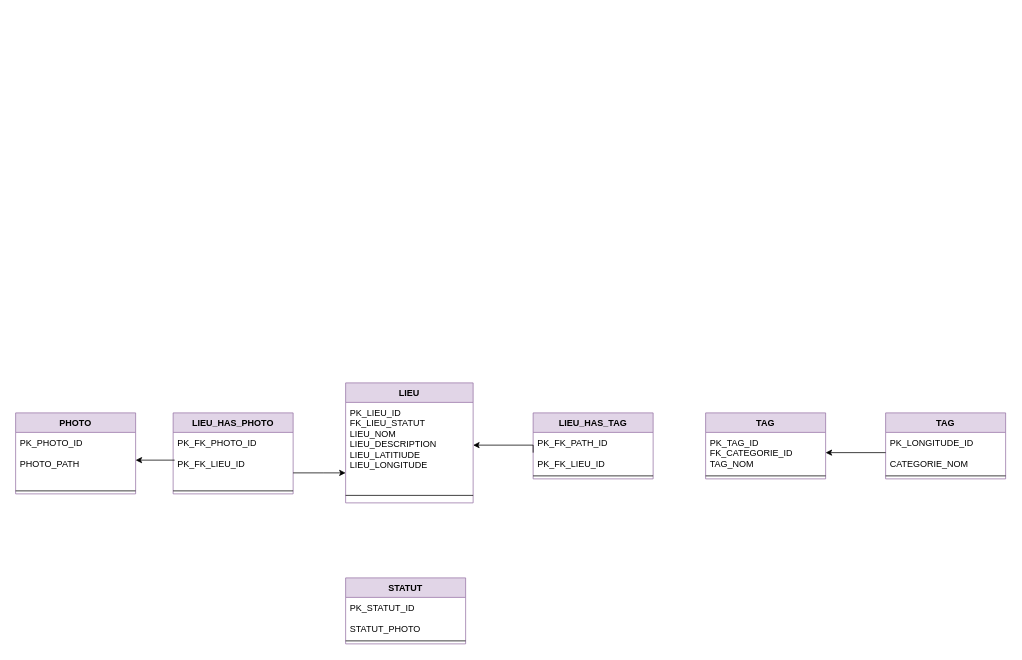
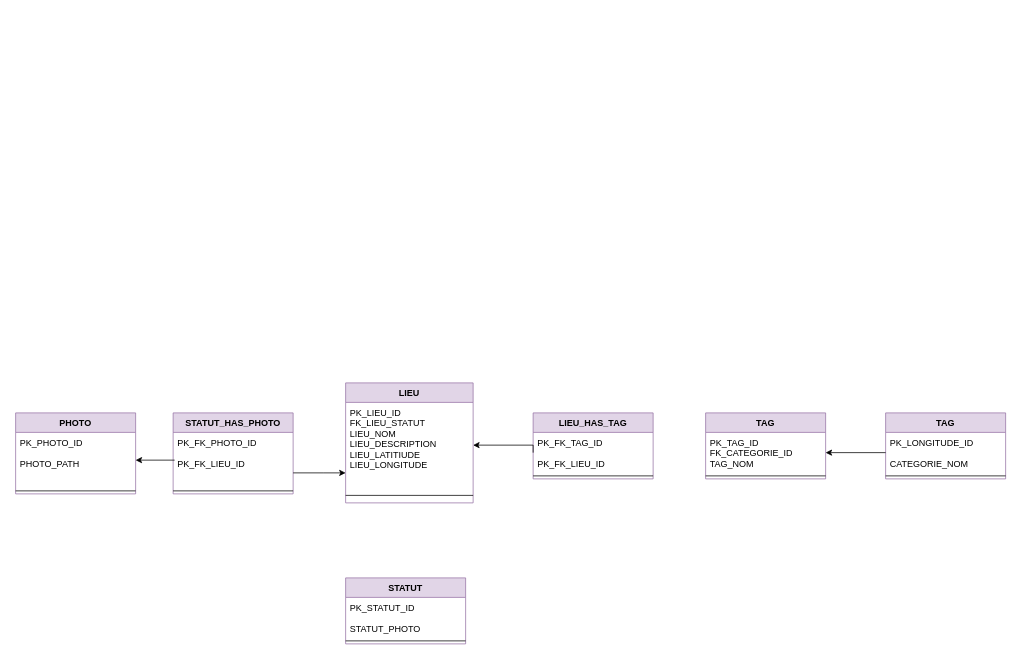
  <mxCell id="0" />
  <mxCell id="1" parent="0" />
  <mxCell id="2" style="edgeStyle=orthogonalEdgeStyle;rounded=0;orthogonalLoop=1;jettySize=auto;html=1;exitX=0.5;exitY=1;exitDx=0;exitDy=0;fontColor=#000000;" parent="1" edge="1"><mxGeometry relative="1" as="geometry"><mxPoint x="30" y="20" as="sourcePoint" /><mxPoint x="30" y="20" as="targetPoint" /></mxGeometry></mxCell>
  <mxCell id="3" value="LIEU" style="swimlane;fontStyle=1;align=center;verticalAlign=top;childLayout=stackLayout;horizontal=1;startSize=26;horizontalStack=0;resizeParent=1;resizeParentMax=0;resizeLast=0;collapsible=1;marginBottom=0;fillColor=#e1d5e7;strokeColor=#9673a6;" parent="1" vertex="1"><mxGeometry x="460" y="510" width="170" height="160" as="geometry" /></mxCell>
  <mxCell id="4" value="PK_LIEU_ID&#10;FK_LIEU_STATUT&#10;LIEU_NOM&#10;LIEU_DESCRIPTION&#10;LIEU_LATITIUDE&#10;LIEU_LONGITUDE&#10;" style="text;strokeColor=none;fillColor=none;align=left;verticalAlign=top;spacingLeft=4;spacingRight=4;overflow=hidden;rotatable=0;points=[[0,0.5],[1,0.5]];portConstraint=eastwest;" parent="3" vertex="1"><mxGeometry y="26" width="170" height="114" as="geometry" /></mxCell>
  <mxCell id="5" value="" style="line;strokeWidth=1;fillColor=none;align=left;verticalAlign=middle;spacingTop=-1;spacingLeft=3;spacingRight=3;rotatable=0;labelPosition=right;points=[];portConstraint=eastwest;" parent="3" vertex="1"><mxGeometry y="140" width="170" height="20" as="geometry" /></mxCell>
  <mxCell id="6" value="TAG" style="swimlane;fontStyle=1;align=center;verticalAlign=top;childLayout=stackLayout;horizontal=1;startSize=26;horizontalStack=0;resizeParent=1;resizeParentMax=0;resizeLast=0;collapsible=1;marginBottom=0;fillColor=#e1d5e7;strokeColor=#9673a6;" parent="1" vertex="1"><mxGeometry x="940" y="550" width="160" height="88" as="geometry" /></mxCell>
  <mxCell id="7" value="PK_TAG_ID&#10;FK_CATEGORIE_ID&#10;TAG_NOM" style="text;strokeColor=none;fillColor=none;align=left;verticalAlign=top;spacingLeft=4;spacingRight=4;overflow=hidden;rotatable=0;points=[[0,0.5],[1,0.5]];portConstraint=eastwest;" parent="6" vertex="1"><mxGeometry y="26" width="160" height="54" as="geometry" /></mxCell>
  <mxCell id="8" value="" style="line;strokeWidth=1;fillColor=none;align=left;verticalAlign=middle;spacingTop=-1;spacingLeft=3;spacingRight=3;rotatable=0;labelPosition=right;points=[];portConstraint=eastwest;" parent="6" vertex="1"><mxGeometry y="80" width="160" height="8" as="geometry" /></mxCell>
- <mxCell id="9" value="LIEU_HAS_PHOTO" style="swimlane;fontStyle=1;align=center;verticalAlign=top;childLayout=stackLayout;horizontal=1;startSize=26;horizontalStack=0;resizeParent=1;resizeParentMax=0;resizeLast=0;collapsible=1;marginBottom=0;fillColor=#e1d5e7;strokeColor=#9673a6;" parent="1" vertex="1"><mxGeometry x="230" y="550" width="160" height="108" as="geometry" /></mxCell>
+ <mxCell id="9" value="STATUT_HAS_PHOTO" style="swimlane;fontStyle=1;align=center;verticalAlign=top;childLayout=stackLayout;horizontal=1;startSize=26;horizontalStack=0;resizeParent=1;resizeParentMax=0;resizeLast=0;collapsible=1;marginBottom=0;fillColor=#e1d5e7;strokeColor=#9673a6;" parent="1" vertex="1"><mxGeometry x="230" y="550" width="160" height="108" as="geometry" /></mxCell>
  <mxCell id="10" value="PK_FK_PHOTO_ID&#10;&#10;PK_FK_LIEU_ID" style="text;strokeColor=none;fillColor=none;align=left;verticalAlign=top;spacingLeft=4;spacingRight=4;overflow=hidden;rotatable=0;points=[[0,0.5],[1,0.5]];portConstraint=eastwest;" parent="9" vertex="1"><mxGeometry y="26" width="160" height="74" as="geometry" /></mxCell>
  <mxCell id="11" value="" style="line;strokeWidth=1;fillColor=none;align=left;verticalAlign=middle;spacingTop=-1;spacingLeft=3;spacingRight=3;rotatable=0;labelPosition=right;points=[];portConstraint=eastwest;" parent="9" vertex="1"><mxGeometry y="100" width="160" height="8" as="geometry" /></mxCell>
  <mxCell id="12" style="edgeStyle=orthogonalEdgeStyle;rounded=0;orthogonalLoop=1;jettySize=auto;html=1;" parent="1" source="10" edge="1"><mxGeometry relative="1" as="geometry"><mxPoint x="460" y="630" as="targetPoint" /><Array as="points"><mxPoint x="430" y="630" /><mxPoint x="430" y="630" /></Array></mxGeometry></mxCell>
  <mxCell id="13" value="LIEU_HAS_TAG" style="swimlane;fontStyle=1;align=center;verticalAlign=top;childLayout=stackLayout;horizontal=1;startSize=26;horizontalStack=0;resizeParent=1;resizeParentMax=0;resizeLast=0;collapsible=1;marginBottom=0;fillColor=#e1d5e7;strokeColor=#9673a6;" parent="1" vertex="1"><mxGeometry x="710" y="550" width="160" height="88" as="geometry" /></mxCell>
- <mxCell id="14" value="PK_FK_PATH_ID&#10;&#10;PK_FK_LIEU_ID" style="text;strokeColor=none;fillColor=none;align=left;verticalAlign=top;spacingLeft=4;spacingRight=4;overflow=hidden;rotatable=0;points=[[0,0.5],[1,0.5]];portConstraint=eastwest;" parent="13" vertex="1"><mxGeometry y="26" width="160" height="54" as="geometry" /></mxCell>
+ <mxCell id="14" value="PK_FK_TAG_ID&#10;&#10;PK_FK_LIEU_ID" style="text;strokeColor=none;fillColor=none;align=left;verticalAlign=top;spacingLeft=4;spacingRight=4;overflow=hidden;rotatable=0;points=[[0,0.5],[1,0.5]];portConstraint=eastwest;" parent="13" vertex="1"><mxGeometry y="26" width="160" height="54" as="geometry" /></mxCell>
  <mxCell id="15" value="" style="line;strokeWidth=1;fillColor=none;align=left;verticalAlign=middle;spacingTop=-1;spacingLeft=3;spacingRight=3;rotatable=0;labelPosition=right;points=[];portConstraint=eastwest;" parent="13" vertex="1"><mxGeometry y="80" width="160" height="8" as="geometry" /></mxCell>
  <mxCell id="16" style="edgeStyle=orthogonalEdgeStyle;rounded=0;orthogonalLoop=1;jettySize=auto;html=1;exitX=0;exitY=0.5;exitDx=0;exitDy=0;entryX=1;entryY=0.5;entryDx=0;entryDy=0;" parent="1" source="14" target="4" edge="1"><mxGeometry relative="1" as="geometry"><Array as="points"><mxPoint x="710" y="593" /></Array><mxPoint x="950" y="613" as="sourcePoint" /><mxPoint x="640" y="603" as="targetPoint" /></mxGeometry></mxCell>
  <mxCell id="17" value="PHOTO" style="swimlane;fontStyle=1;align=center;verticalAlign=top;childLayout=stackLayout;horizontal=1;startSize=26;horizontalStack=0;resizeParent=1;resizeParentMax=0;resizeLast=0;collapsible=1;marginBottom=0;fillColor=#e1d5e7;strokeColor=#9673a6;" parent="1" vertex="1"><mxGeometry x="20" y="550" width="160" height="108" as="geometry" /></mxCell>
  <mxCell id="18" value="PK_PHOTO_ID&#10;&#10;PHOTO_PATH" style="text;strokeColor=none;fillColor=none;align=left;verticalAlign=top;spacingLeft=4;spacingRight=4;overflow=hidden;rotatable=0;points=[[0,0.5],[1,0.5]];portConstraint=eastwest;" parent="17" vertex="1"><mxGeometry y="26" width="160" height="74" as="geometry" /></mxCell>
  <mxCell id="19" value="" style="line;strokeWidth=1;fillColor=none;align=left;verticalAlign=middle;spacingTop=-1;spacingLeft=3;spacingRight=3;rotatable=0;labelPosition=right;points=[];portConstraint=eastwest;" parent="17" vertex="1"><mxGeometry y="100" width="160" height="8" as="geometry" /></mxCell>
  <mxCell id="20" style="edgeStyle=orthogonalEdgeStyle;rounded=0;orthogonalLoop=1;jettySize=auto;html=1;entryX=1;entryY=0.5;entryDx=0;entryDy=0;" parent="1" target="18" edge="1"><mxGeometry relative="1" as="geometry"><mxPoint x="470" y="640" as="targetPoint" /><Array as="points"><mxPoint x="232" y="613" /></Array><mxPoint x="232" y="613" as="sourcePoint" /></mxGeometry></mxCell>
  <mxCell id="21" value="TAG" style="swimlane;fontStyle=1;align=center;verticalAlign=top;childLayout=stackLayout;horizontal=1;startSize=26;horizontalStack=0;resizeParent=1;resizeParentMax=0;resizeLast=0;collapsible=1;marginBottom=0;fillColor=#e1d5e7;strokeColor=#9673a6;" parent="1" vertex="1"><mxGeometry x="1180" y="550" width="160" height="88" as="geometry" /></mxCell>
  <mxCell id="22" value="PK_LONGITUDE_ID&#10;&#10;CATEGORIE_NOM" style="text;strokeColor=none;fillColor=none;align=left;verticalAlign=top;spacingLeft=4;spacingRight=4;overflow=hidden;rotatable=0;points=[[0,0.5],[1,0.5]];portConstraint=eastwest;" parent="21" vertex="1"><mxGeometry y="26" width="160" height="54" as="geometry" /></mxCell>
  <mxCell id="23" value="" style="line;strokeWidth=1;fillColor=none;align=left;verticalAlign=middle;spacingTop=-1;spacingLeft=3;spacingRight=3;rotatable=0;labelPosition=right;points=[];portConstraint=eastwest;" parent="21" vertex="1"><mxGeometry y="80" width="160" height="8" as="geometry" /></mxCell>
  <mxCell id="24" style="edgeStyle=orthogonalEdgeStyle;rounded=0;orthogonalLoop=1;jettySize=auto;html=1;exitX=0;exitY=0.5;exitDx=0;exitDy=0;entryX=1;entryY=0.5;entryDx=0;entryDy=0;" parent="1" source="22" target="7" edge="1"><mxGeometry relative="1" as="geometry" /></mxCell>
  <mxCell id="25" value="STATUT" style="swimlane;fontStyle=1;align=center;verticalAlign=top;childLayout=stackLayout;horizontal=1;startSize=26;horizontalStack=0;resizeParent=1;resizeParentMax=0;resizeLast=0;collapsible=1;marginBottom=0;fillColor=#e1d5e7;strokeColor=#9673a6;" vertex="1" parent="1"><mxGeometry x="460" y="770" width="160" height="88" as="geometry" /></mxCell>
  <mxCell id="26" value="PK_STATUT_ID&#10;&#10;STATUT_PHOTO" style="text;strokeColor=none;fillColor=none;align=left;verticalAlign=top;spacingLeft=4;spacingRight=4;overflow=hidden;rotatable=0;points=[[0,0.5],[1,0.5]];portConstraint=eastwest;" vertex="1" parent="25"><mxGeometry y="26" width="160" height="54" as="geometry" /></mxCell>
  <mxCell id="27" value="" style="line;strokeWidth=1;fillColor=none;align=left;verticalAlign=middle;spacingTop=-1;spacingLeft=3;spacingRight=3;rotatable=0;labelPosition=right;points=[];portConstraint=eastwest;" vertex="1" parent="25"><mxGeometry y="80" width="160" height="8" as="geometry" /></mxCell>
